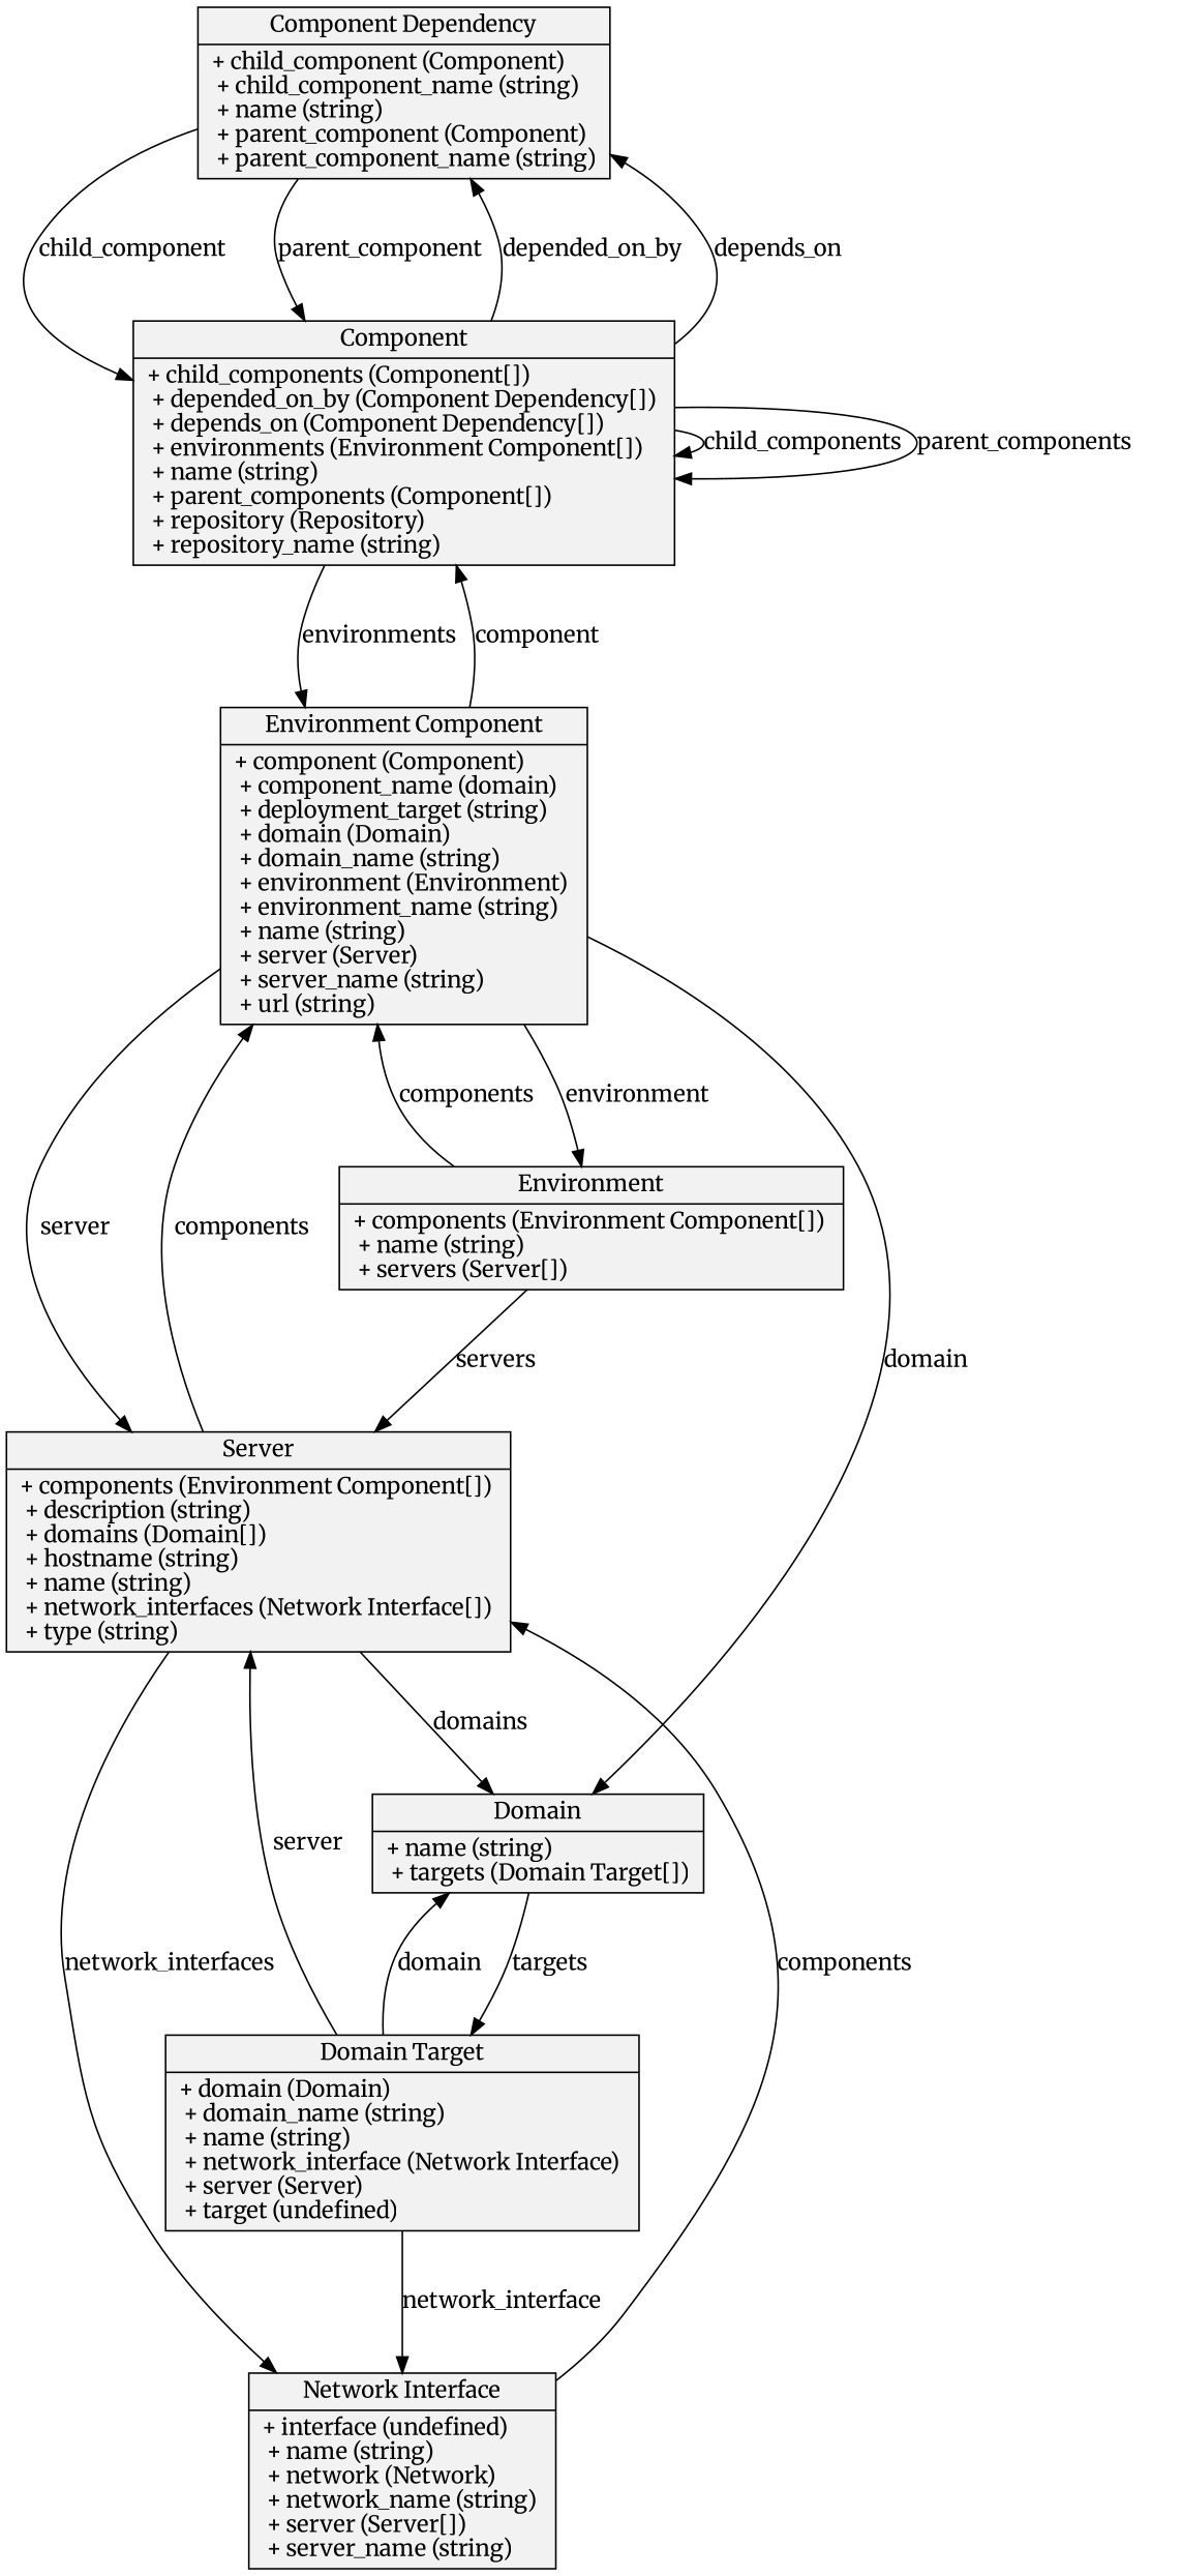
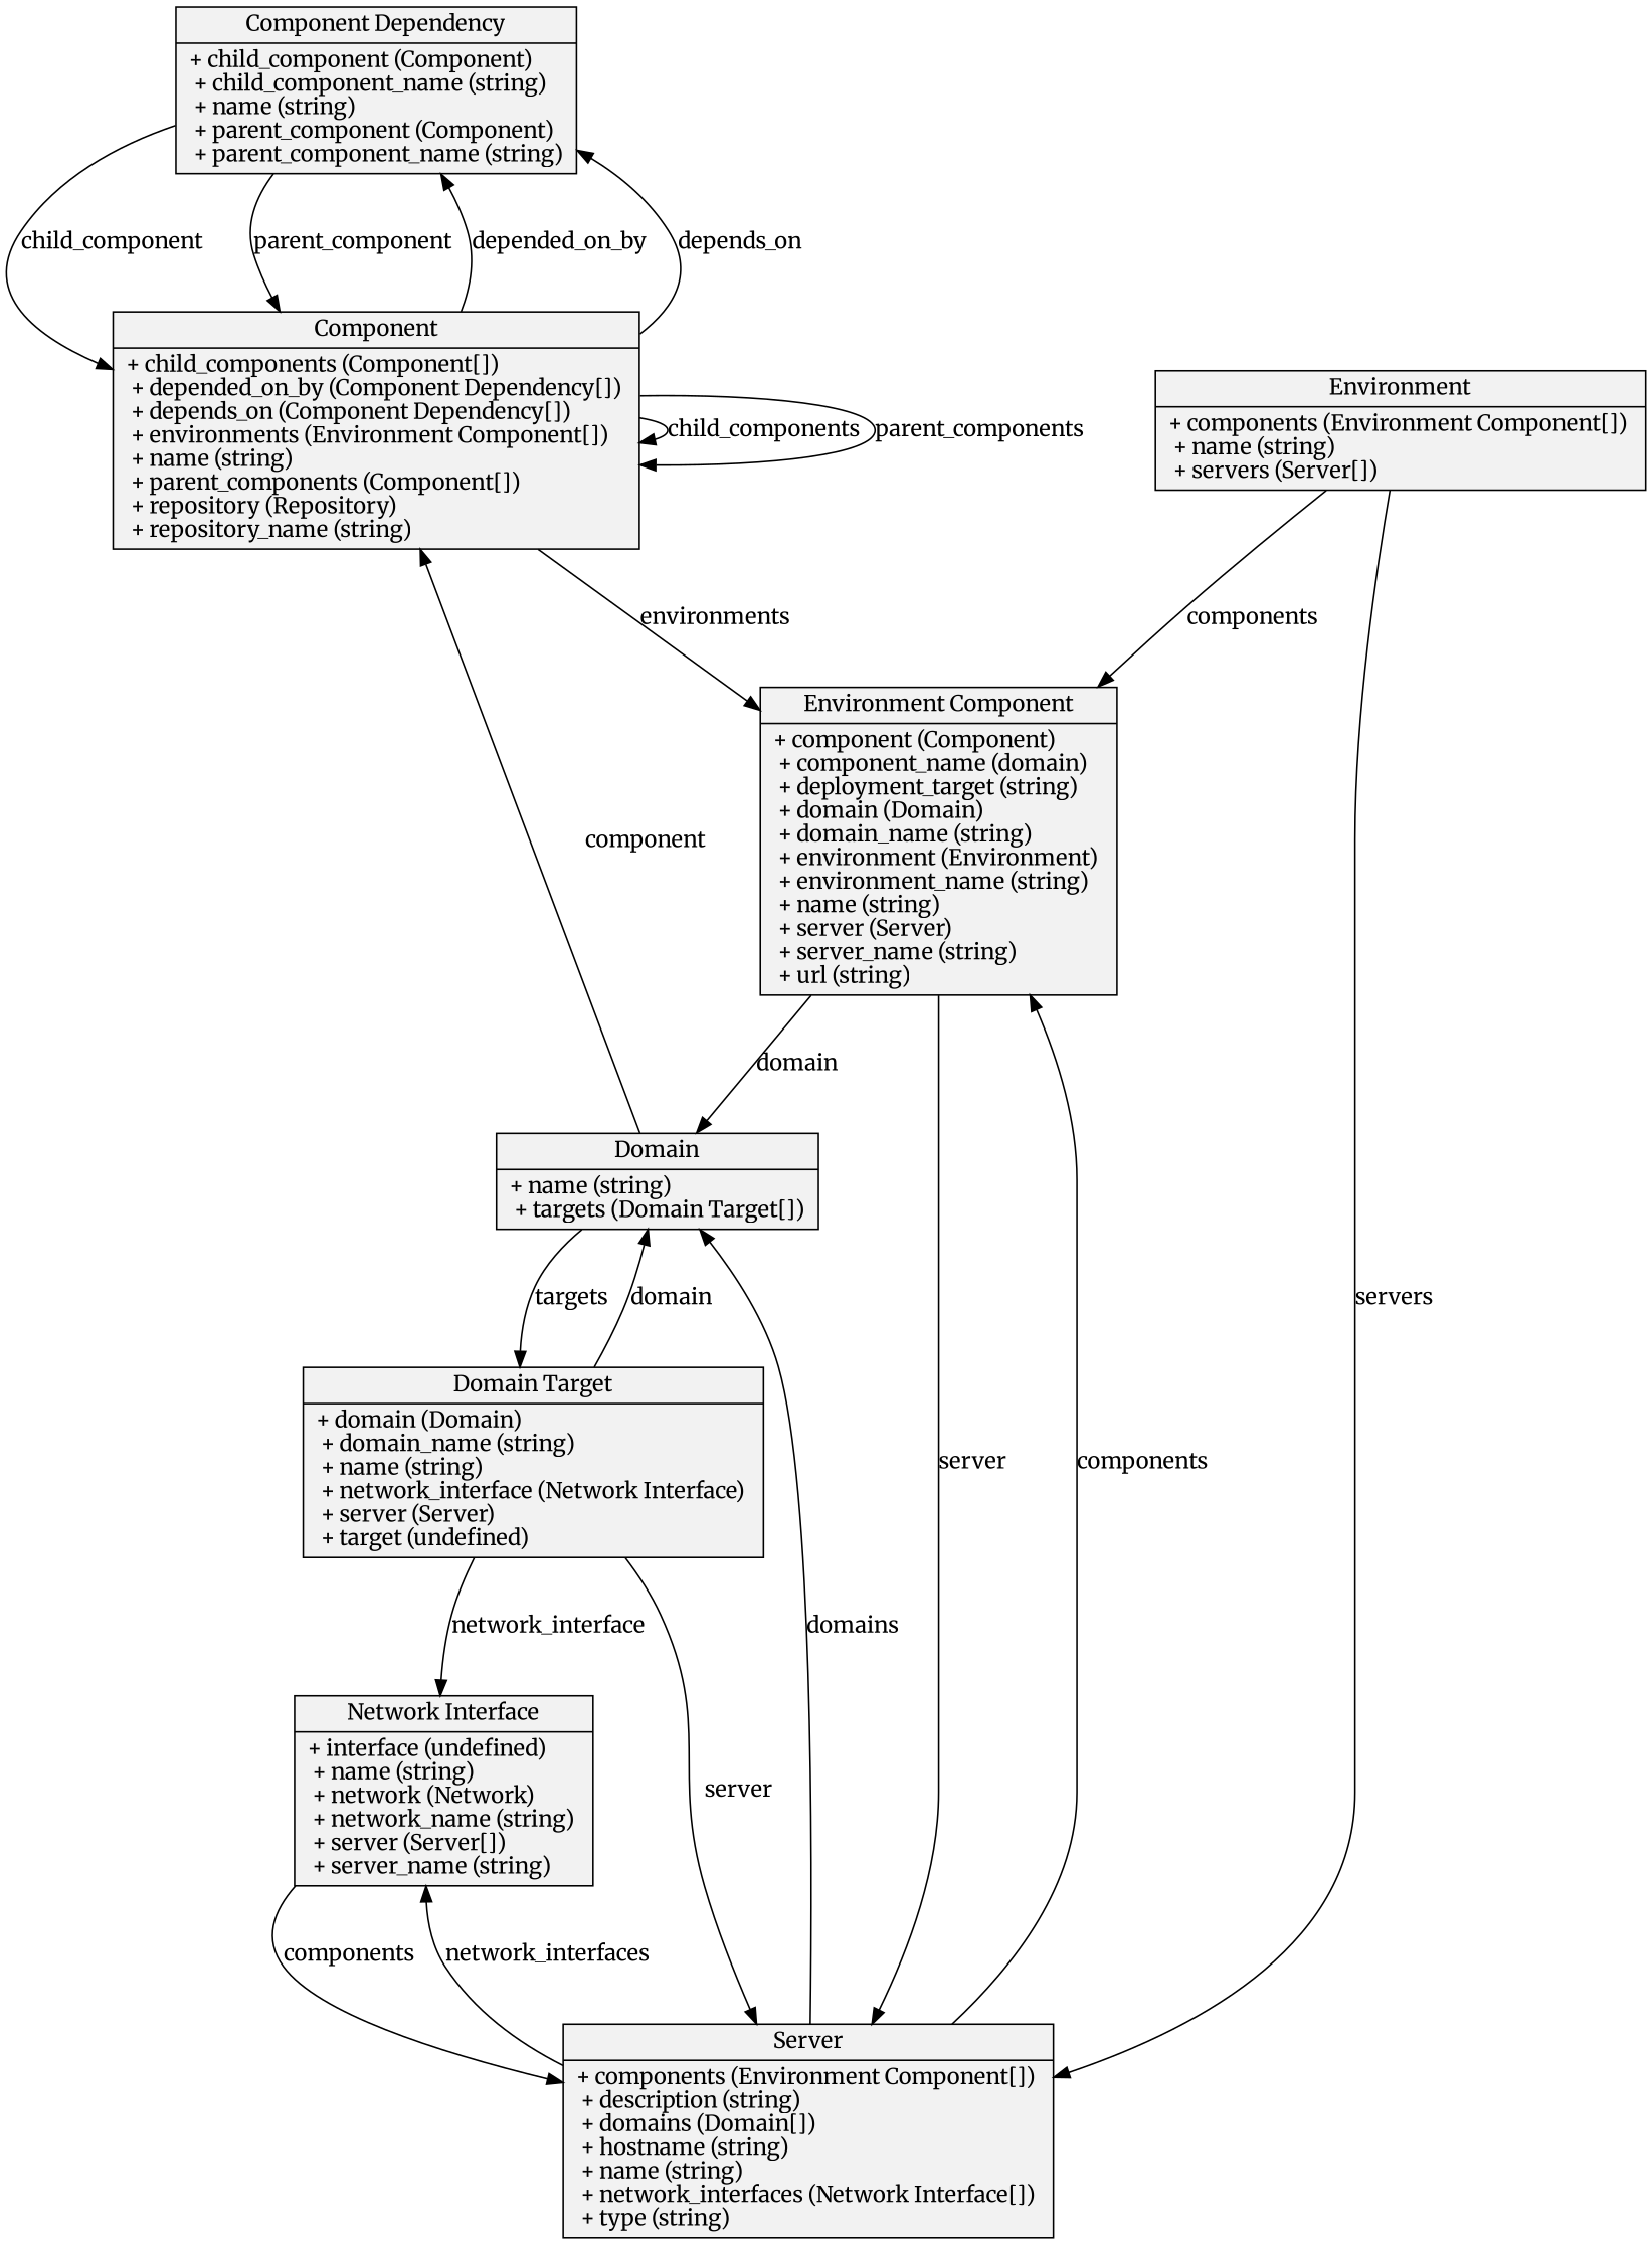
  digraph {
    fontname=Merriweather
    ranksep=1
    node [fillcolor=gray95 fontname=Merriweather shape=record style=filled]
    edge [arrowtail=empty fontname=Merriweather]
    n1 [label="{Component Dependency| + child_component (Component) \l + child_component_name (string) \l + name (string) \l + parent_component (Component) \l + parent_component_name (string)\l}"]
    n2 [label="{Component| + child_components (Component[]) \l + depended_on_by (Component Dependency[]) \l + depends_on (Component Dependency[]) \l + environments (Environment Component[]) \l + name (string) \l + parent_components (Component[]) \l + repository (Repository) \l + repository_name (string)\l}"]
    n3 [label="{Environment Component| + component (Component) \l + component_name (domain) \l + deployment_target (string) \l + domain (Domain) \l + domain_name (string) \l + environment (Environment) \l + environment_name (string) \l + name (string) \l + server (Server) \l + server_name (string) \l + url (string)\l}"]
    n4 [label="{Domain| + name (string) \l + targets (Domain Target[])\l}"]
    n5 [label="{Server| + components (Environment Component[]) \l + description (string) \l + domains (Domain[]) \l + hostname (string) \l + name (string) \l + network_interfaces (Network Interface[]) \l + type (string)\l}"]
    n6 [label="{Environment| + components (Environment Component[]) \l + name (string) \l + servers (Server[])\l}"]
    n7 [label="{Domain Target| + domain (Domain) \l + domain_name (string) \l + name (string) \l + network_interface (Network Interface) \l + server (Server) \l + target (undefined)\l}"]
    n8 [label="{Network Interface| + interface (undefined) \l + name (string) \l + network (Network) \l + network_name (string) \l + server (Server[]) \l + server_name (string)\l}"]
    n1 -> n2 [label="child_component   "]
    n1 -> n2 [label="parent_component   "]
    n2 -> n1 [label="depended_on_by   "]
    n2 -> n1 [label="depends_on   "]
    n2 -> n2 [label="child_components   "]
    n2 -> n2 [label="parent_components   "]
    n2 -> n3 [label="environments   "]
-   n3 -> n2 [label="component   "]
+   n4 -> n2 [label="component   "]
    n3 -> n4 [label="domain   "]
    n3 -> n5 [label="server   "]
-   n3 -> n6 [label="environment   "]
    n4 -> n7 [label="targets   "]
    n5 -> n3 [label="components   "]
    n5 -> n4 [label="domains   "]
    n5 -> n8 [label="network_interfaces   "]
    n6 -> n3 [label="components   "]
    n6 -> n5 [label="servers   "]
    n7 -> n4 [label="domain   "]
    n7 -> n5 [label="server   "]
    n7 -> n8 [label="network_interface   "]
    n8 -> n5 [label="components   "]
  }
